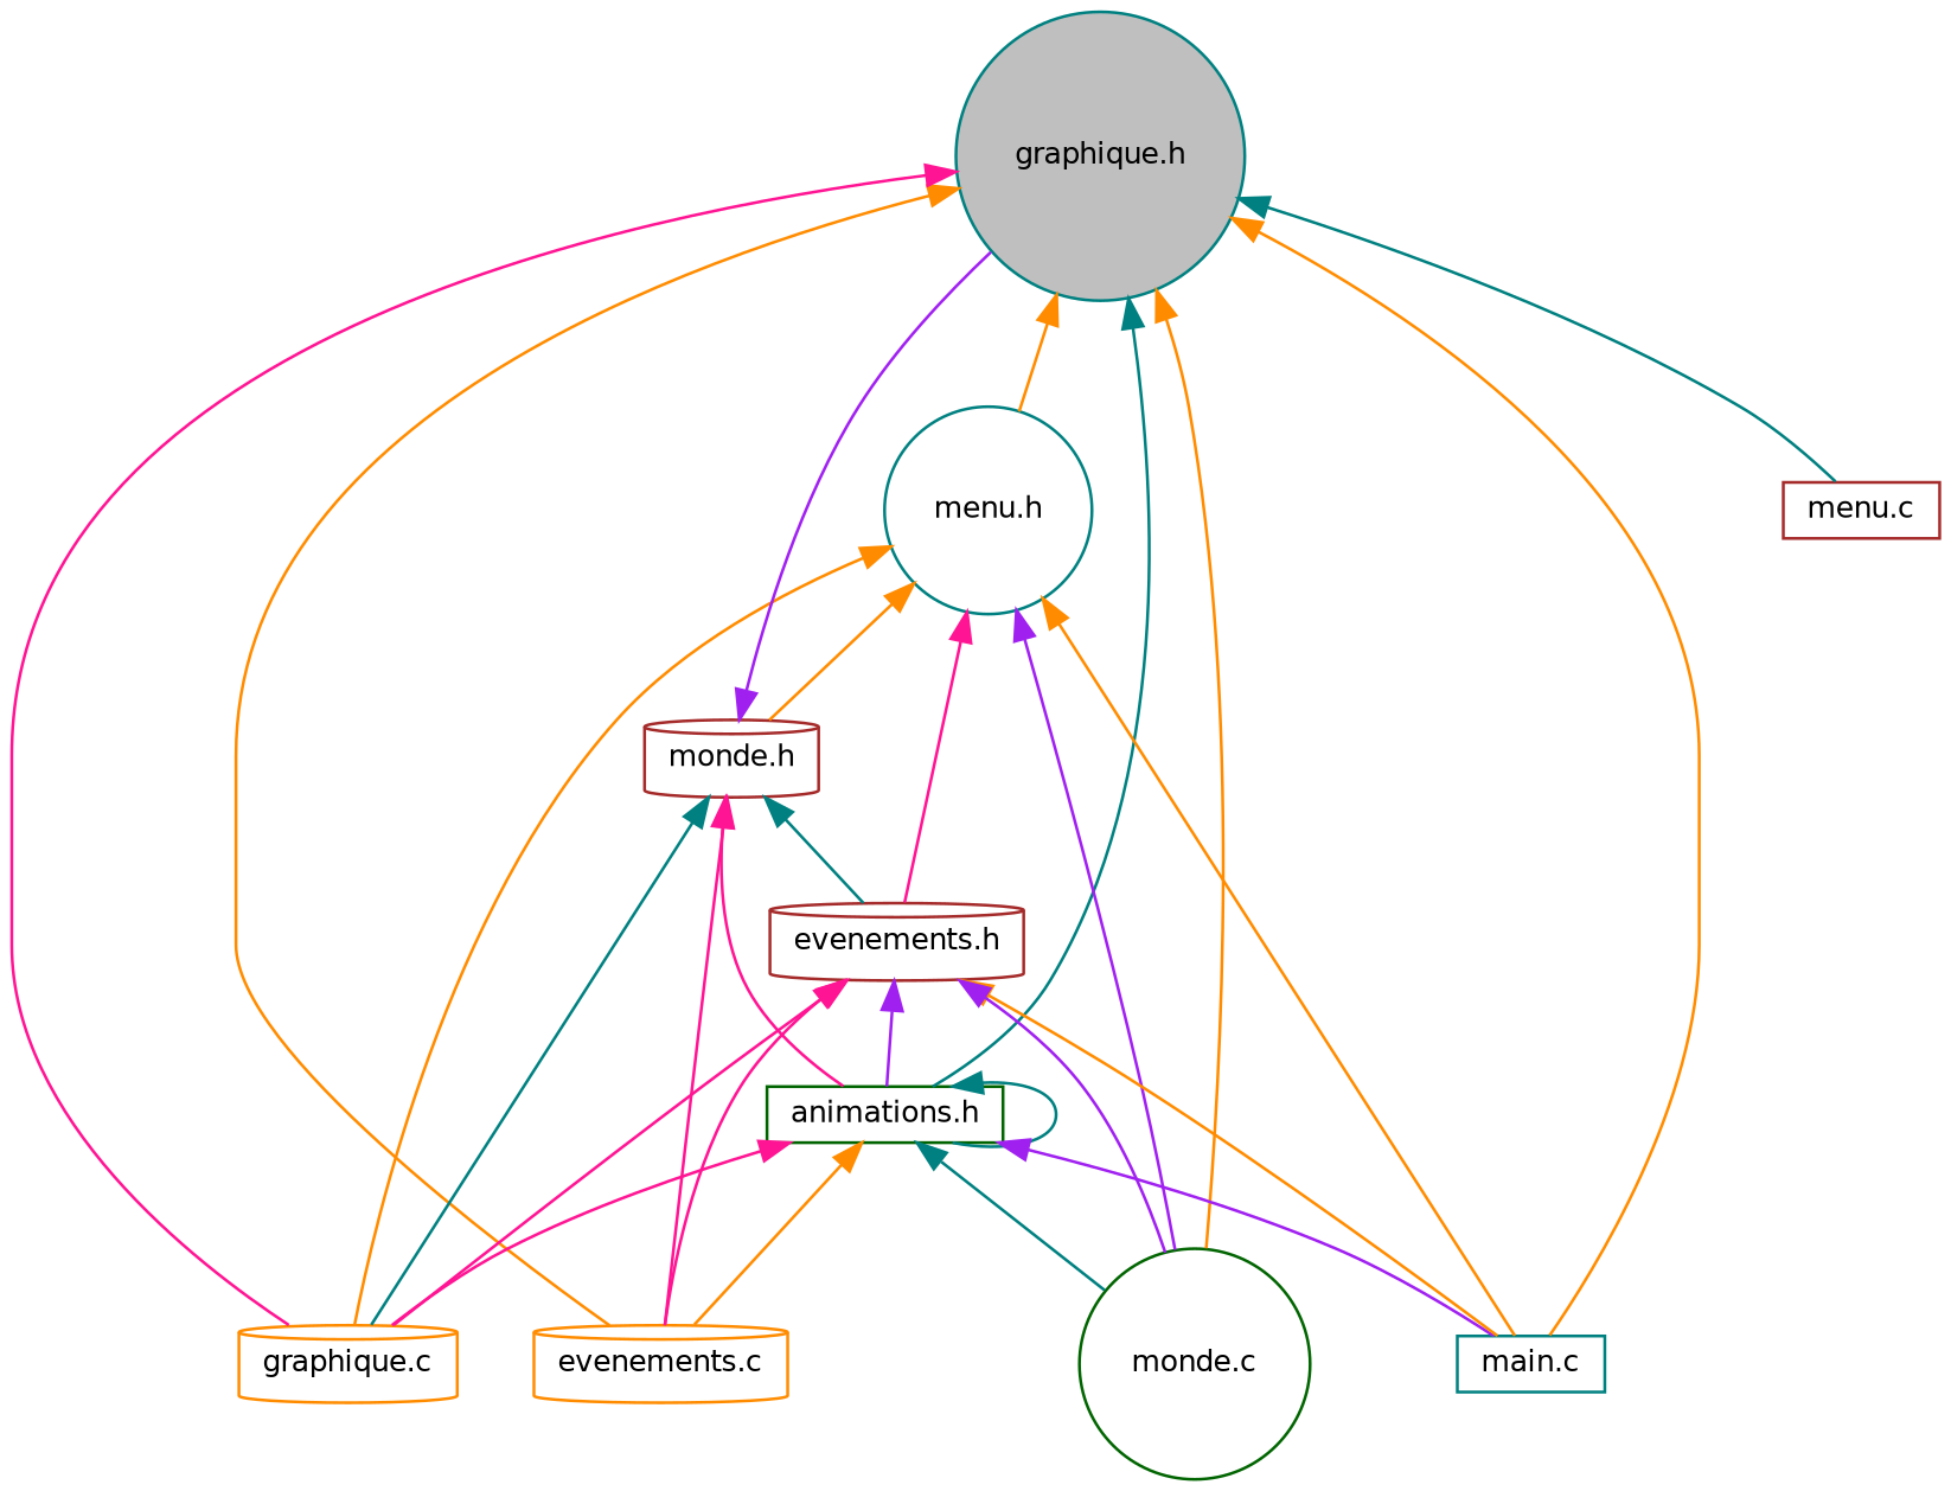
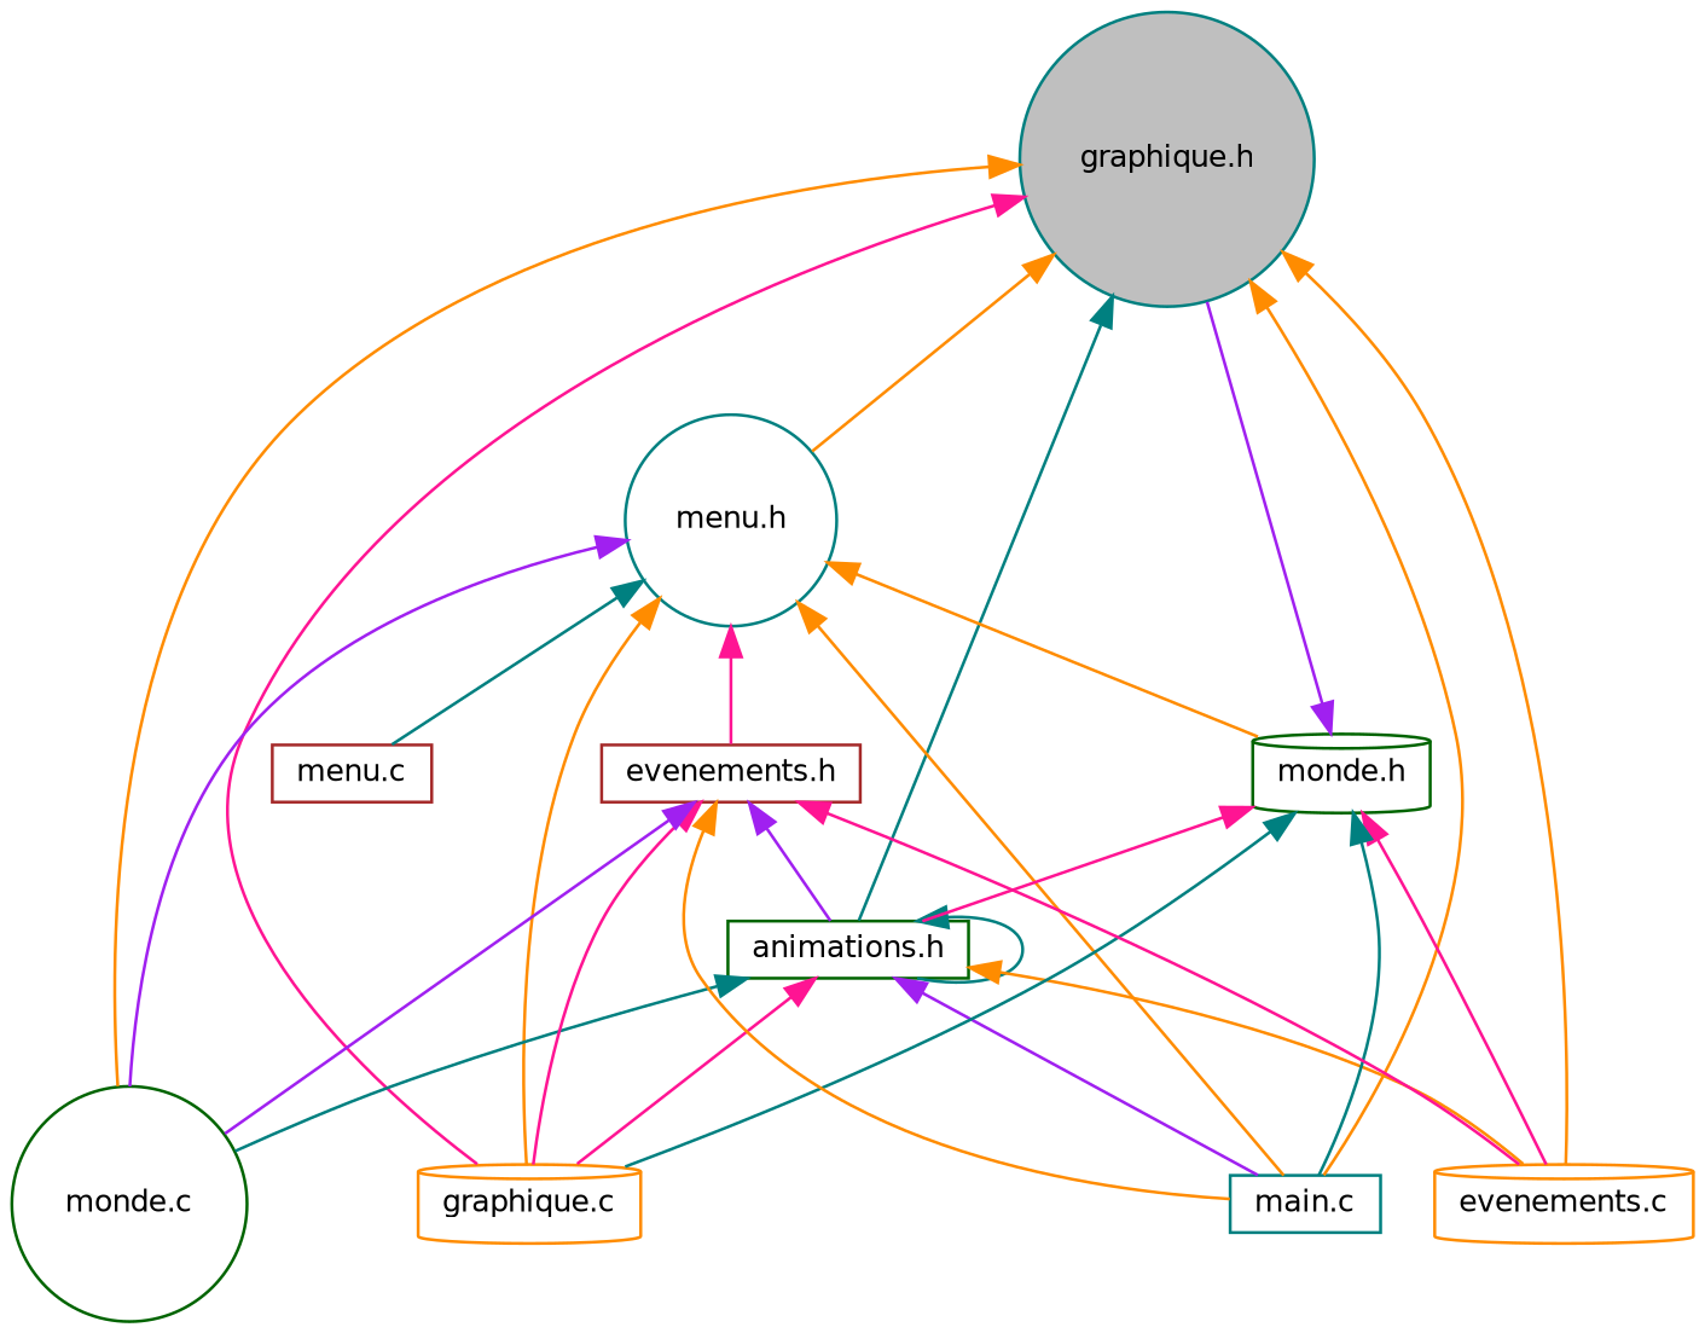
  digraph {
    node [color=teal fillcolor=white fontname=Helvetica fontsize=10 shape=cylinder style=filled]
    edge [color=darkorange dir=back fontname=Helvetica fontsize=10 labelfontname=Helvetica labelfontsize=10 style=solid]
    n1 [fillcolor=grey75 fontcolor=black height=0.2 label="graphique.h" shape=circle width=0.4]
    n2 [height=0.2 label="menu.h" shape=circle width=0.4]
    n3 [color=darkgreen height=0.2 label="animations.h" shape=box width=0.4]
    n4 [color=darkorange height=0.2 label="evenements.c" width=0.4]
    n5 [color=darkorange height=0.2 label="graphique.c" width=0.4]
    n6 [height=0.2 label="main.c" shape=box width=0.4]
    n7 [color=darkgreen height=0.2 label="monde.c" shape=circle width=0.4]
-   n8 [color=brown height=0.2 label="monde.h" width=0.4]
-   n9 [color=brown height=0.2 label="evenements.h" width=0.4]
+   n8 [color=darkgreen height=0.2 label="monde.h" width=0.4]
+   n9 [color=brown height=0.2 label="evenements.h" shape=box width=0.4]
    n10 [color=brown height=0.2 label="menu.c" shape=box width=0.4]
    n1 -> n2
    n1 -> n3 [color=teal]
    n1 -> n4
    n1 -> n5 [color=deeppink]
    n1 -> n6
    n1 -> n7
    n2 -> n5
    n2 -> n6
    n2 -> n7 [color=purple]
    n2 -> n8
    n2 -> n9 [color=deeppink]
-   n1 -> n10 [color=teal]
+   n2 -> n10 [color=teal]
    n3 -> n3 [color=teal]
    n3 -> n4
    n3 -> n5 [color=deeppink]
    n3 -> n6 [color=purple]
    n3 -> n7 [color=teal]
    n8 -> n1 [color=purple]
    n8 -> n3 [color=deeppink]
    n8 -> n4 [color=deeppink]
    n8 -> n5 [color=teal]
-   n8 -> n9 [color=teal]
+   n8 -> n6 [color=teal]
    n9 -> n3 [color=purple]
    n9 -> n4 [color=deeppink]
    n9 -> n5 [color=deeppink]
    n9 -> n6
    n9 -> n7 [color=purple]
  }
